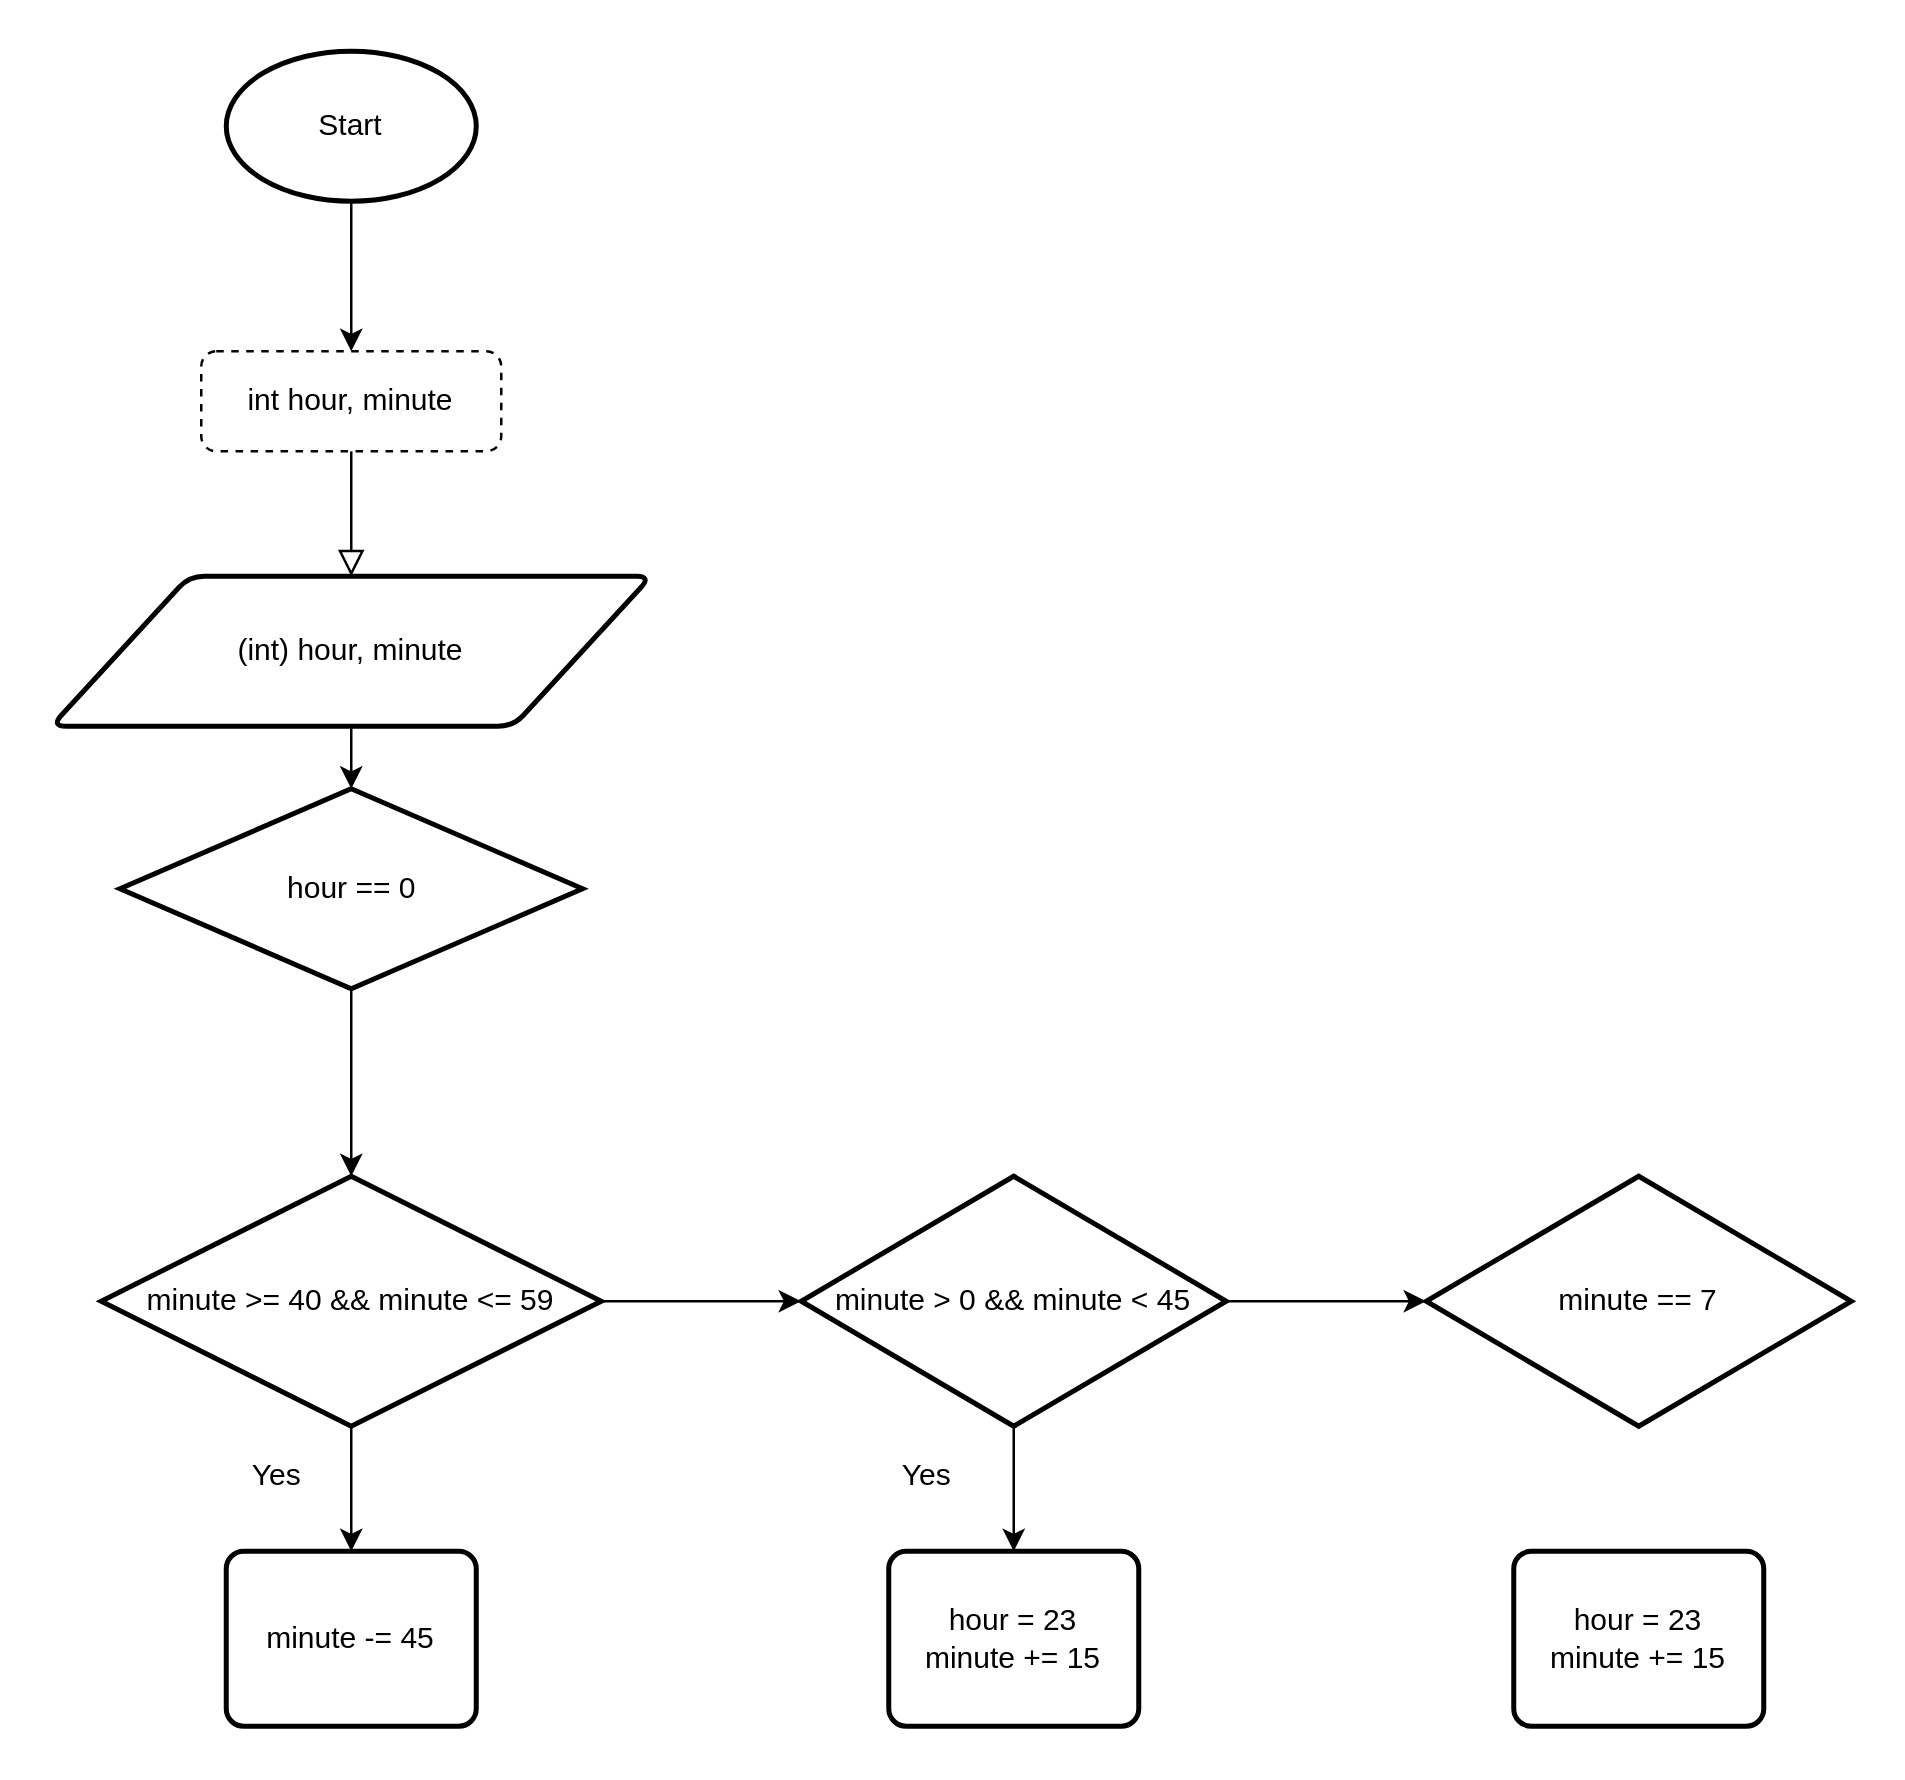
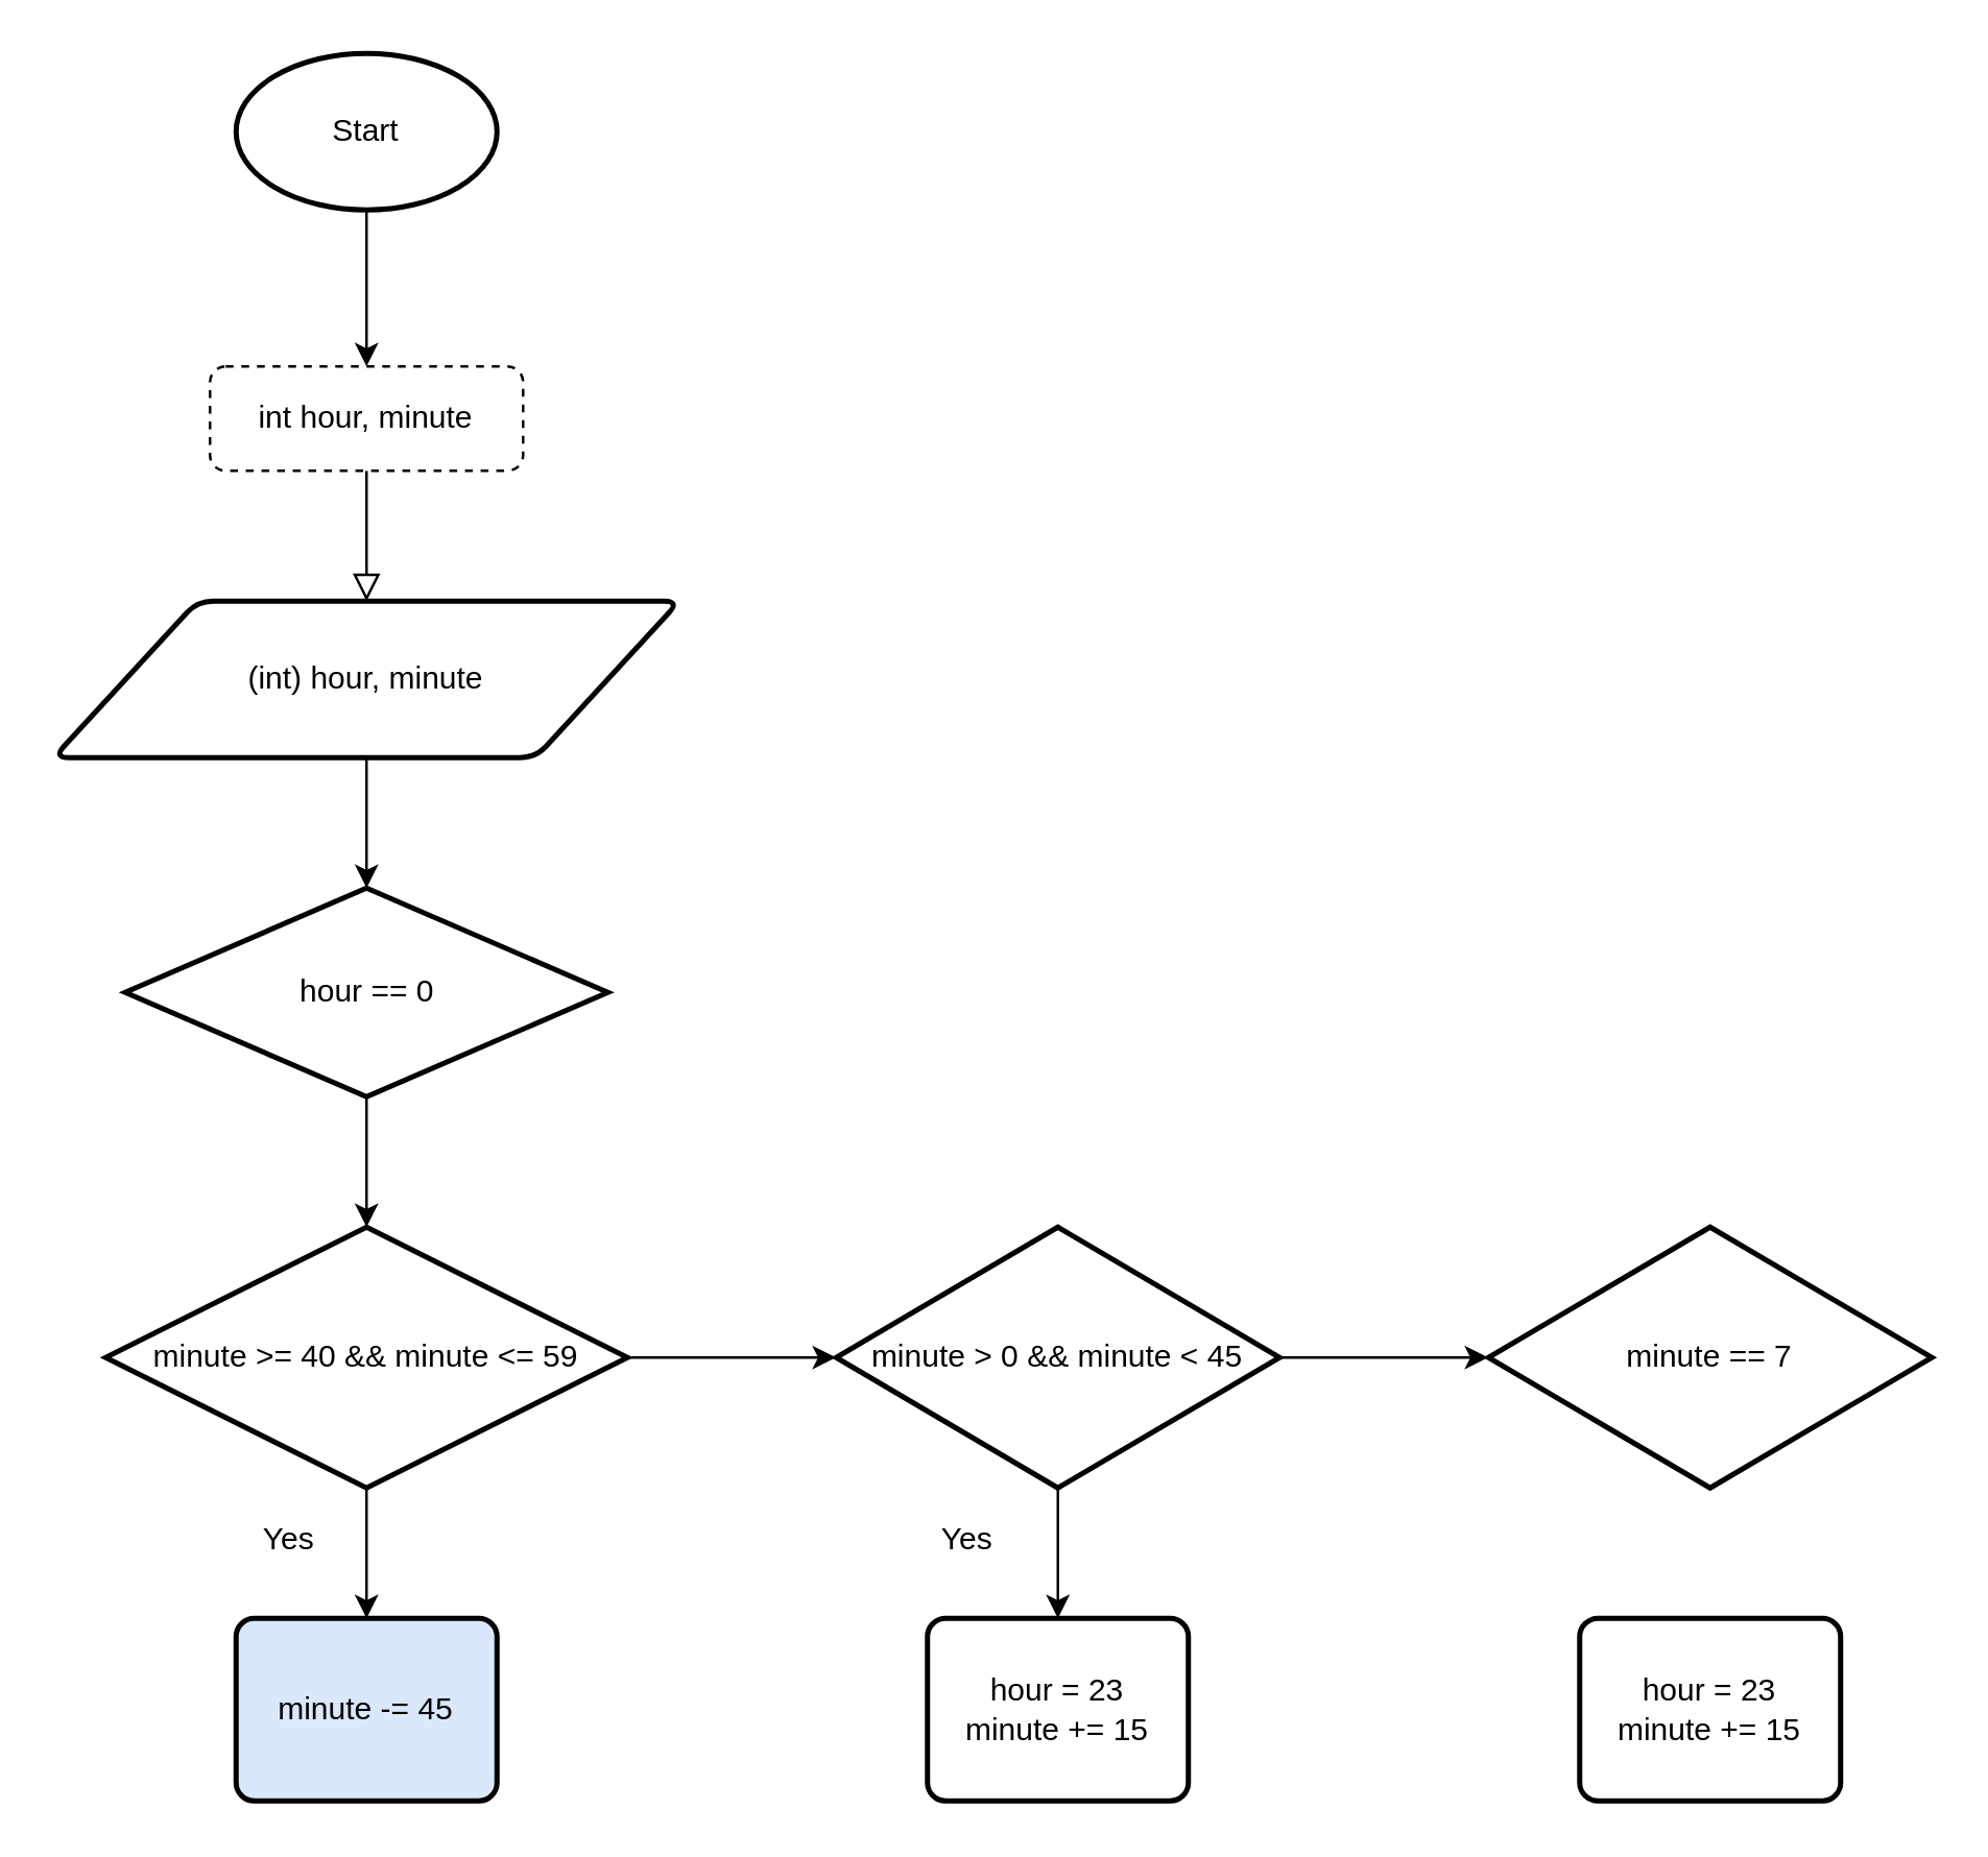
  <mxCell id="0" />
  <mxCell id="1" parent="0" />
  <mxCell id="2" value="" style="rounded=0;html=1;jettySize=auto;orthogonalLoop=1;fontSize=11;endArrow=block;endFill=0;endSize=8;strokeWidth=1;shadow=0;labelBackgroundColor=none;edgeStyle=orthogonalEdgeStyle;" parent="1" source="3" edge="1"><mxGeometry relative="1" as="geometry"><mxPoint x="140" y="230" as="targetPoint" /></mxGeometry></mxCell>
  <mxCell id="3" value="int hour, minute" style="rounded=1;whiteSpace=wrap;html=1;fontSize=12;glass=0;strokeWidth=1;shadow=0;dashed=1;" parent="1" vertex="1"><mxGeometry x="80" y="140" width="120" height="40" as="geometry" /></mxCell>
  <mxCell id="4" value="" style="edgeStyle=orthogonalEdgeStyle;rounded=0;orthogonalLoop=1;jettySize=auto;html=1;" edge="1" parent="1" source="5" target="3"><mxGeometry relative="1" as="geometry" /></mxCell>
  <mxCell id="5" value="Start" style="strokeWidth=2;html=1;shape=mxgraph.flowchart.start_1;whiteSpace=wrap;" vertex="1" parent="1"><mxGeometry x="90" y="20" width="100" height="60" as="geometry" /></mxCell>
  <mxCell id="6" value="" style="edgeStyle=orthogonalEdgeStyle;rounded=0;orthogonalLoop=1;jettySize=auto;html=1;" edge="1" parent="1" source="7" target="9"><mxGeometry relative="1" as="geometry" /></mxCell>
  <mxCell id="7" value="(int) hour, minute" style="shape=parallelogram;html=1;strokeWidth=2;perimeter=parallelogramPerimeter;whiteSpace=wrap;rounded=1;arcSize=12;size=0.23;" vertex="1" parent="1"><mxGeometry x="20" y="230" width="240" height="60" as="geometry" /></mxCell>
  <mxCell id="8" value="" style="edgeStyle=orthogonalEdgeStyle;rounded=0;orthogonalLoop=1;jettySize=auto;html=1;" edge="1" parent="1" source="9" target="12"><mxGeometry relative="1" as="geometry" /></mxCell>
- <mxCell id="9" value="hour == 0" style="strokeWidth=2;html=1;shape=mxgraph.flowchart.decision;whiteSpace=wrap;" vertex="1" parent="1"><mxGeometry x="47.5" y="315" width="185" height="80" as="geometry" /></mxCell>
+ <mxCell id="9" value="hour == 0" style="strokeWidth=2;html=1;shape=mxgraph.flowchart.decision;whiteSpace=wrap;" vertex="1" parent="1"><mxGeometry x="47.5" y="340" width="185" height="80" as="geometry" /></mxCell>
  <mxCell id="10" value="" style="edgeStyle=orthogonalEdgeStyle;rounded=0;orthogonalLoop=1;jettySize=auto;html=1;" edge="1" parent="1" source="12" target="13"><mxGeometry relative="1" as="geometry" /></mxCell>
  <mxCell id="11" value="" style="edgeStyle=orthogonalEdgeStyle;rounded=0;orthogonalLoop=1;jettySize=auto;html=1;" edge="1" parent="1" source="12" target="17"><mxGeometry relative="1" as="geometry" /></mxCell>
  <mxCell id="12" value="minute &amp;gt;= 40 &amp;amp;&amp;amp; minute &amp;lt;= 59" style="strokeWidth=2;html=1;shape=mxgraph.flowchart.decision;whiteSpace=wrap;" vertex="1" parent="1"><mxGeometry x="40" y="470" width="200" height="100" as="geometry" /></mxCell>
- <mxCell id="13" value="minute -= 45" style="rounded=1;whiteSpace=wrap;html=1;absoluteArcSize=1;arcSize=14;strokeWidth=2;" vertex="1" parent="1"><mxGeometry x="90" y="620" width="100" height="70" as="geometry" /></mxCell>
+ <mxCell id="13" value="minute -= 45" style="rounded=1;whiteSpace=wrap;html=1;absoluteArcSize=1;arcSize=14;strokeWidth=2;fillColor=#dae8fc;" vertex="1" parent="1"><mxGeometry x="90" y="620" width="100" height="70" as="geometry" /></mxCell>
  <mxCell id="14" value="Yes" style="text;html=1;align=center;verticalAlign=middle;resizable=0;points=[];autosize=1;" vertex="1" parent="1"><mxGeometry x="90" y="580" width="40" height="20" as="geometry" /></mxCell>
  <mxCell id="15" value="" style="edgeStyle=orthogonalEdgeStyle;rounded=0;orthogonalLoop=1;jettySize=auto;html=1;" edge="1" parent="1" source="17" target="18"><mxGeometry relative="1" as="geometry" /></mxCell>
  <mxCell id="16" value="" style="edgeStyle=orthogonalEdgeStyle;rounded=0;orthogonalLoop=1;jettySize=auto;html=1;" edge="1" parent="1" source="17" target="20"><mxGeometry relative="1" as="geometry" /></mxCell>
  <mxCell id="17" value="minute &amp;gt; 0 &amp;amp;&amp;amp; minute &amp;lt; 45" style="strokeWidth=2;html=1;shape=mxgraph.flowchart.decision;whiteSpace=wrap;" vertex="1" parent="1"><mxGeometry x="320" y="470" width="170" height="100" as="geometry" /></mxCell>
  <mxCell id="18" value="hour = 23&lt;br&gt;minute += 15" style="rounded=1;whiteSpace=wrap;html=1;absoluteArcSize=1;arcSize=14;strokeWidth=2;" vertex="1" parent="1"><mxGeometry x="355" y="620" width="100" height="70" as="geometry" /></mxCell>
  <mxCell id="19" value="Yes" style="text;html=1;align=center;verticalAlign=middle;resizable=0;points=[];autosize=1;" vertex="1" parent="1"><mxGeometry x="350" y="580" width="40" height="20" as="geometry" /></mxCell>
  <mxCell id="20" value="minute == 7" style="strokeWidth=2;html=1;shape=mxgraph.flowchart.decision;whiteSpace=wrap;" vertex="1" parent="1"><mxGeometry x="570" y="470" width="170" height="100" as="geometry" /></mxCell>
  <mxCell id="21" value="hour = 23&lt;br&gt;minute += 15" style="rounded=1;whiteSpace=wrap;html=1;absoluteArcSize=1;arcSize=14;strokeWidth=2;" vertex="1" parent="1"><mxGeometry x="605" y="620" width="100" height="70" as="geometry" /></mxCell>
